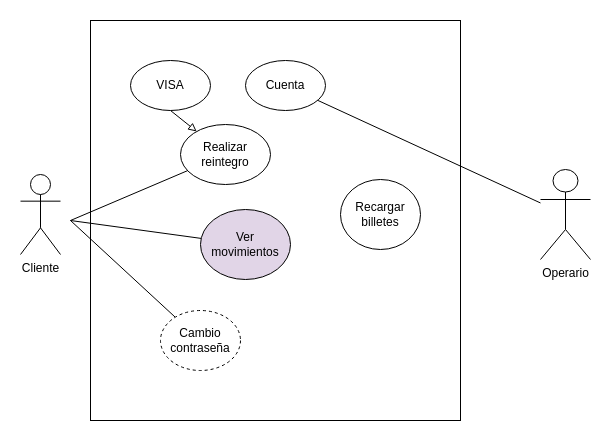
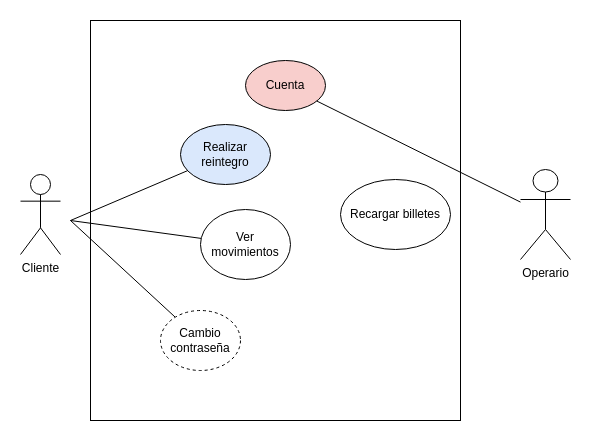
  <mxCell id="0" />
  <mxCell id="1" parent="0" />
  <mxCell id="2" value="" style="rounded=0;whiteSpace=wrap;html=1;" vertex="1" parent="1"><mxGeometry x="90" y="20" width="370" height="400" as="geometry" /></mxCell>
  <mxCell id="3" value="Cliente" style="shape=umlActor;verticalLabelPosition=bottom;verticalAlign=top;html=1;outlineConnect=0;" parent="1" vertex="1"><mxGeometry x="20" y="174" width="40" height="80" as="geometry" /></mxCell>
  <mxCell id="4" value="" style="html=1;verticalAlign=bottom;endArrow=none;endSize=8;elbow=vertical;rounded=0;endFill=0;" parent="1" target="5" edge="1"><mxGeometry relative="1" as="geometry"><mxPoint x="70" y="220" as="sourcePoint" /><mxPoint x="370" y="134" as="targetPoint" /></mxGeometry></mxCell>
- <mxCell id="5" value="Realizar reintegro" style="ellipse;whiteSpace=wrap;html=1;" parent="1" vertex="1"><mxGeometry x="180" y="124" width="90" height="60" as="geometry" /></mxCell>
+ <mxCell id="5" value="Realizar reintegro" style="ellipse;whiteSpace=wrap;html=1;fillColor=#dae8fc;" parent="1" vertex="1"><mxGeometry x="180" y="124" width="90" height="60" as="geometry" /></mxCell>
  <mxCell id="6" value="" style="html=1;verticalAlign=bottom;endArrow=none;endSize=8;elbow=vertical;rounded=0;endFill=0;" parent="1" target="7" edge="1"><mxGeometry relative="1" as="geometry"><mxPoint x="70" y="220" as="sourcePoint" /><mxPoint x="410" y="234" as="targetPoint" /></mxGeometry></mxCell>
- <mxCell id="7" value="Ver movimientos" style="ellipse;whiteSpace=wrap;html=1;fillColor=#e1d5e7;" parent="1" vertex="1"><mxGeometry x="200" y="209" width="90" height="70" as="geometry" /></mxCell>
+ <mxCell id="7" value="Ver movimientos" style="ellipse;whiteSpace=wrap;html=1;" parent="1" vertex="1"><mxGeometry x="200" y="209" width="90" height="70" as="geometry" /></mxCell>
  <mxCell id="8" value="" style="html=1;verticalAlign=bottom;endArrow=none;endSize=8;elbow=vertical;rounded=0;endFill=0;" parent="1" target="9" edge="1"><mxGeometry relative="1" as="geometry"><mxPoint x="70" y="220" as="sourcePoint" /><mxPoint x="320" y="334" as="targetPoint" /></mxGeometry></mxCell>
  <mxCell id="9" value="Cambio contraseña" style="ellipse;whiteSpace=wrap;html=1;dashed=1;" parent="1" vertex="1"><mxGeometry x="160" y="310" width="80" height="60" as="geometry" /></mxCell>
- <mxCell id="10" value="Cuenta" style="ellipse;whiteSpace=wrap;html=1;" vertex="1" parent="1"><mxGeometry x="245" y="60" width="80" height="50" as="geometry" /></mxCell>
- <mxCell id="11" value="" style="endArrow=block;html=1;rounded=0;exitX=0.5;exitY=1;exitDx=0;exitDy=0;endFill=0;" edge="1" parent="1" source="12" target="5"><mxGeometry width="50" height="50" relative="1" as="geometry"><mxPoint x="540" y="54" as="sourcePoint" /><mxPoint x="415.402" y="93.897" as="targetPoint" /></mxGeometry></mxCell>
- <mxCell id="12" value="VISA" style="ellipse;whiteSpace=wrap;html=1;" vertex="1" parent="1"><mxGeometry x="130" y="60" width="80" height="50" as="geometry" /></mxCell>
- <mxCell id="13" value="Recargar billetes" style="ellipse;whiteSpace=wrap;html=1;" vertex="1" parent="1"><mxGeometry x="340" y="179" width="80" height="70" as="geometry" /></mxCell>
- <mxCell id="14" value="Operario" style="shape=umlActor;verticalLabelPosition=bottom;verticalAlign=top;html=1;outlineConnect=0;" vertex="1" parent="1"><mxGeometry x="540" y="169" width="50" height="90" as="geometry" /></mxCell>
+ <mxCell id="10" value="Cuenta" style="ellipse;whiteSpace=wrap;html=1;fillColor=#f8cecc;" vertex="1" parent="1"><mxGeometry x="245" y="60" width="80" height="50" as="geometry" /></mxCell>
+ <mxCell id="13" value="Recargar billetes" style="ellipse;whiteSpace=wrap;html=1;" vertex="1" parent="1"><mxGeometry x="340" y="179" width="110" height="70" as="geometry" /></mxCell>
+ <mxCell id="14" value="Operario" style="shape=umlActor;verticalLabelPosition=bottom;verticalAlign=top;html=1;outlineConnect=0;" vertex="1" parent="1"><mxGeometry x="520" y="169" width="50" height="90" as="geometry" /></mxCell>
  <mxCell id="15" value="" style="endArrow=none;html=1;rounded=0;" edge="1" parent="1" source="14" target="10"><mxGeometry width="50" height="50" relative="1" as="geometry"><mxPoint x="540" y="210" as="sourcePoint" /><mxPoint x="280" y="250" as="targetPoint" /></mxGeometry></mxCell>
